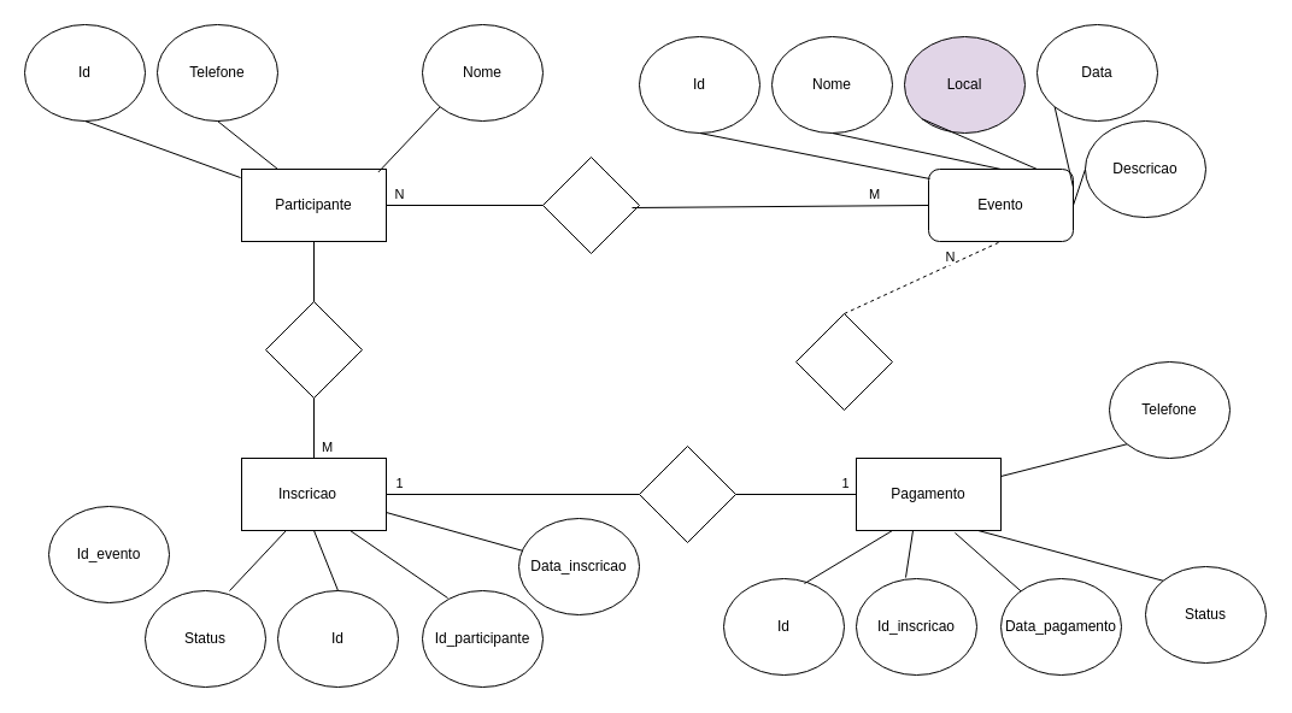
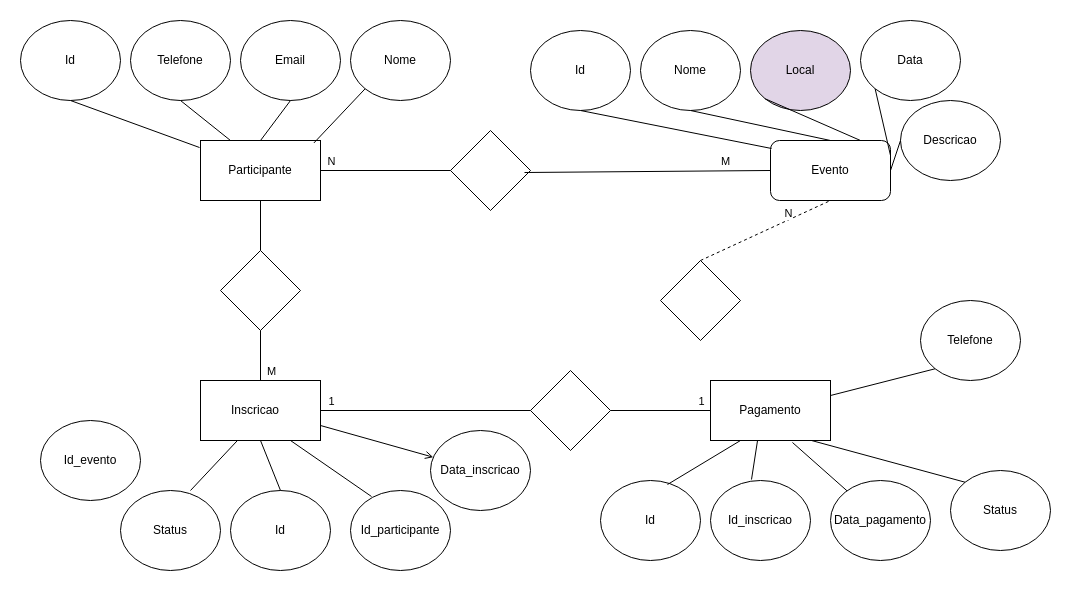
  <mxCell id="0" />
  <mxCell id="1" parent="0" />
  <mxCell id="2" value="Participante" style="whiteSpace=wrap;html=1;rounded=0;" vertex="1" parent="1"><mxGeometry x="200" y="140" width="120" height="60" as="geometry" /></mxCell>
  <mxCell id="3" value="Id" style="ellipse;whiteSpace=wrap;html=1;" vertex="1" parent="1"><mxGeometry x="20" y="20" width="100" height="80" as="geometry" /></mxCell>
  <mxCell id="4" value="" style="endArrow=none;html=1;exitX=-0.008;exitY=0.117;exitDx=0;exitDy=0;exitPerimeter=0;entryX=0.5;entryY=1;entryDx=0;entryDy=0;" edge="1" parent="1" source="2" target="3"><mxGeometry width="50" height="50" relative="1" as="geometry"><mxPoint x="230" y="130" as="sourcePoint" /><mxPoint x="280" y="80" as="targetPoint" /></mxGeometry></mxCell>
  <mxCell id="5" value="Telefone" style="ellipse;whiteSpace=wrap;html=1;" vertex="1" parent="1"><mxGeometry x="130" y="20" width="100" height="80" as="geometry" /></mxCell>
+ <mxCell id="6" value="Email" style="ellipse;whiteSpace=wrap;html=1;" vertex="1" parent="1"><mxGeometry x="240" y="20" width="100" height="80" as="geometry" /></mxCell>
  <mxCell id="7" value="Nome" style="ellipse;whiteSpace=wrap;html=1;" vertex="1" parent="1"><mxGeometry x="350" y="20" width="100" height="80" as="geometry" /></mxCell>
  <mxCell id="8" value="" style="endArrow=none;html=1;exitX=0.25;exitY=0;exitDx=0;exitDy=0;entryX=0.5;entryY=1;entryDx=0;entryDy=0;" edge="1" parent="1" source="2" target="5"><mxGeometry width="50" height="50" relative="1" as="geometry"><mxPoint x="259" y="137" as="sourcePoint" /><mxPoint x="130" y="90" as="targetPoint" /></mxGeometry></mxCell>
+ <mxCell id="9" value="" style="endArrow=none;html=1;exitX=0.5;exitY=0;exitDx=0;exitDy=0;entryX=0.5;entryY=1;entryDx=0;entryDy=0;" edge="1" parent="1" source="2" target="6"><mxGeometry width="50" height="50" relative="1" as="geometry"><mxPoint x="219" y="167" as="sourcePoint" /><mxPoint x="90" y="120" as="targetPoint" /></mxGeometry></mxCell>
  <mxCell id="10" value="" style="endArrow=none;html=1;exitX=0.945;exitY=0.041;exitDx=0;exitDy=0;entryX=0;entryY=1;entryDx=0;entryDy=0;exitPerimeter=0;" edge="1" parent="1" source="2" target="7"><mxGeometry width="50" height="50" relative="1" as="geometry"><mxPoint x="229" y="177" as="sourcePoint" /><mxPoint x="100" y="130" as="targetPoint" /></mxGeometry></mxCell>
  <mxCell id="11" value="" style="rhombus;whiteSpace=wrap;html=1;" vertex="1" parent="1"><mxGeometry x="450" y="130" width="80" height="80" as="geometry" /></mxCell>
  <mxCell id="12" value="" style="endArrow=none;html=1;exitX=1;exitY=0.5;exitDx=0;exitDy=0;entryX=0;entryY=0.5;entryDx=0;entryDy=0;" edge="1" parent="1" source="2" target="11"><mxGeometry width="50" height="50" relative="1" as="geometry"><mxPoint x="239" y="187" as="sourcePoint" /><mxPoint x="410" y="170" as="targetPoint" /></mxGeometry></mxCell>
  <mxCell id="13" value="N" style="edgeLabel;html=1;align=center;verticalAlign=middle;resizable=0;points=[];" vertex="1" connectable="0" parent="12"><mxGeometry x="-0.759" y="-1" relative="1" as="geometry"><mxPoint x="-6" y="-11" as="offset" /></mxGeometry></mxCell>
  <mxCell id="14" value="Evento" style="rounded=1;whiteSpace=wrap;html=1;" vertex="1" parent="1"><mxGeometry x="770" y="140" width="120" height="60" as="geometry" /></mxCell>
  <mxCell id="15" value="" style="endArrow=none;html=1;entryX=0.925;entryY=0.525;entryDx=0;entryDy=0;entryPerimeter=0;exitX=0;exitY=0.5;exitDx=0;exitDy=0;" edge="1" parent="1" source="14" target="11"><mxGeometry width="50" height="50" relative="1" as="geometry"><mxPoint x="580" y="150" as="sourcePoint" /><mxPoint x="460" y="180" as="targetPoint" /></mxGeometry></mxCell>
  <mxCell id="16" value="M" style="edgeLabel;html=1;align=center;verticalAlign=middle;resizable=0;points=[];" vertex="1" connectable="0" parent="15"><mxGeometry x="-0.606" y="-3" relative="1" as="geometry"><mxPoint x="3" y="-7" as="offset" /></mxGeometry></mxCell>
  <mxCell id="17" value="Id" style="ellipse;whiteSpace=wrap;html=1;" vertex="1" parent="1"><mxGeometry x="530" y="30" width="100" height="80" as="geometry" /></mxCell>
  <mxCell id="18" value="Nome" style="ellipse;whiteSpace=wrap;html=1;" vertex="1" parent="1"><mxGeometry x="640" y="30" width="100" height="80" as="geometry" /></mxCell>
  <mxCell id="19" value="" style="endArrow=none;html=1;exitX=0.008;exitY=0.133;exitDx=0;exitDy=0;entryX=0.5;entryY=1;entryDx=0;entryDy=0;exitPerimeter=0;" edge="1" parent="1" source="14" target="17"><mxGeometry width="50" height="50" relative="1" as="geometry"><mxPoint x="570" y="130" as="sourcePoint" /><mxPoint x="620" y="80" as="targetPoint" /></mxGeometry></mxCell>
  <mxCell id="20" value="" style="endArrow=none;html=1;exitX=0.5;exitY=0;exitDx=0;exitDy=0;entryX=0.5;entryY=1;entryDx=0;entryDy=0;" edge="1" parent="1" source="14" target="18"><mxGeometry width="50" height="50" relative="1" as="geometry"><mxPoint x="650" y="150" as="sourcePoint" /><mxPoint x="610" y="110" as="targetPoint" /></mxGeometry></mxCell>
  <mxCell id="21" value="Local" style="ellipse;whiteSpace=wrap;html=1;fillColor=#e1d5e7;" vertex="1" parent="1"><mxGeometry x="750" y="30" width="100" height="80" as="geometry" /></mxCell>
  <mxCell id="22" value="Data" style="ellipse;whiteSpace=wrap;html=1;" vertex="1" parent="1"><mxGeometry x="860" y="20" width="100" height="80" as="geometry" /></mxCell>
  <mxCell id="23" value="Descricao" style="ellipse;whiteSpace=wrap;html=1;" vertex="1" parent="1"><mxGeometry x="900" y="100" width="100" height="80" as="geometry" /></mxCell>
  <mxCell id="24" value="" style="endArrow=none;html=1;exitX=0.75;exitY=0;exitDx=0;exitDy=0;entryX=0;entryY=1;entryDx=0;entryDy=0;" edge="1" parent="1" source="14" target="21"><mxGeometry width="50" height="50" relative="1" as="geometry"><mxPoint x="710" y="150" as="sourcePoint" /><mxPoint x="700" y="120" as="targetPoint" /></mxGeometry></mxCell>
  <mxCell id="25" value="" style="endArrow=none;html=1;exitX=1;exitY=0.25;exitDx=0;exitDy=0;entryX=0;entryY=1;entryDx=0;entryDy=0;" edge="1" parent="1" source="14" target="22"><mxGeometry width="50" height="50" relative="1" as="geometry"><mxPoint x="720" y="160" as="sourcePoint" /><mxPoint x="710" y="130" as="targetPoint" /></mxGeometry></mxCell>
  <mxCell id="26" value="" style="endArrow=none;html=1;exitX=1;exitY=0.5;exitDx=0;exitDy=0;entryX=0;entryY=0.5;entryDx=0;entryDy=0;" edge="1" parent="1" source="14" target="23"><mxGeometry width="50" height="50" relative="1" as="geometry"><mxPoint x="730" y="170" as="sourcePoint" /><mxPoint x="890" y="150" as="targetPoint" /></mxGeometry></mxCell>
  <mxCell id="27" value="" style="endArrow=none;dashed=1;html=1;entryX=0.5;entryY=1;entryDx=0;entryDy=0;" edge="1" parent="1" target="14"><mxGeometry width="50" height="50" relative="1" as="geometry"><mxPoint x="700" y="260" as="sourcePoint" /><mxPoint x="800" y="200" as="targetPoint" /></mxGeometry></mxCell>
  <mxCell id="28" value="N" style="edgeLabel;html=1;align=center;verticalAlign=middle;resizable=0;points=[];" vertex="1" connectable="0" parent="27"><mxGeometry x="0.522" y="-2" relative="1" as="geometry"><mxPoint x="-12" y="-4" as="offset" /></mxGeometry></mxCell>
  <mxCell id="29" value="" style="rhombus;whiteSpace=wrap;html=1;" vertex="1" parent="1"><mxGeometry x="660" y="260" width="80" height="80" as="geometry" /></mxCell>
  <mxCell id="30" value="" style="rhombus;whiteSpace=wrap;html=1;" vertex="1" parent="1"><mxGeometry x="220" y="250" width="80" height="80" as="geometry" /></mxCell>
  <mxCell id="31" value="Inscricao&amp;nbsp; &amp;nbsp;" style="rounded=0;whiteSpace=wrap;html=1;align=center;" vertex="1" parent="1"><mxGeometry x="200" y="380" width="120" height="60" as="geometry" /></mxCell>
  <mxCell id="32" value="" style="endArrow=none;html=1;exitX=0.5;exitY=0;exitDx=0;exitDy=0;entryX=0.5;entryY=1;entryDx=0;entryDy=0;" edge="1" parent="1" source="30" target="2"><mxGeometry width="50" height="50" relative="1" as="geometry"><mxPoint x="300" y="260" as="sourcePoint" /><mxPoint x="350" y="210" as="targetPoint" /></mxGeometry></mxCell>
  <mxCell id="33" value="" style="endArrow=none;html=1;exitX=0.5;exitY=0;exitDx=0;exitDy=0;" edge="1" parent="1" source="31"><mxGeometry width="50" height="50" relative="1" as="geometry"><mxPoint x="300" y="420" as="sourcePoint" /><mxPoint x="260" y="330" as="targetPoint" /></mxGeometry></mxCell>
  <mxCell id="34" value="M" style="edgeLabel;html=1;align=center;verticalAlign=middle;resizable=0;points=[];" vertex="1" connectable="0" parent="33"><mxGeometry x="-0.508" y="-2" relative="1" as="geometry"><mxPoint x="8" y="2" as="offset" /></mxGeometry></mxCell>
  <mxCell id="35" value="Id_evento" style="ellipse;whiteSpace=wrap;html=1;" vertex="1" parent="1"><mxGeometry x="40" y="420" width="100" height="80" as="geometry" /></mxCell>
  <mxCell id="36" value="Status" style="ellipse;whiteSpace=wrap;html=1;" vertex="1" parent="1"><mxGeometry x="120" y="490" width="100" height="80" as="geometry" /></mxCell>
  <mxCell id="37" value="Data_inscricao" style="ellipse;whiteSpace=wrap;html=1;" vertex="1" parent="1"><mxGeometry x="430" y="430" width="100" height="80" as="geometry" /></mxCell>
  <mxCell id="38" value="Id_participante" style="ellipse;whiteSpace=wrap;html=1;" vertex="1" parent="1"><mxGeometry x="350" y="490" width="100" height="80" as="geometry" /></mxCell>
  <mxCell id="39" value="Id" style="ellipse;whiteSpace=wrap;html=1;" vertex="1" parent="1"><mxGeometry x="230" y="490" width="100" height="80" as="geometry" /></mxCell>
  <mxCell id="40" value="" style="endArrow=none;html=1;exitX=0.5;exitY=0;exitDx=0;exitDy=0;entryX=0.5;entryY=1;entryDx=0;entryDy=0;" edge="1" parent="1" source="39" target="31"><mxGeometry width="50" height="50" relative="1" as="geometry"><mxPoint x="300" y="490" as="sourcePoint" /><mxPoint x="350" y="440" as="targetPoint" /></mxGeometry></mxCell>
  <mxCell id="41" value="" style="endArrow=none;html=1;exitX=0.7;exitY=0;exitDx=0;exitDy=0;exitPerimeter=0;entryX=0.308;entryY=1;entryDx=0;entryDy=0;entryPerimeter=0;" edge="1" parent="1" source="36" target="31"><mxGeometry width="50" height="50" relative="1" as="geometry"><mxPoint x="300" y="490" as="sourcePoint" /><mxPoint x="350" y="440" as="targetPoint" /></mxGeometry></mxCell>
  <mxCell id="42" value="" style="endArrow=none;html=1;exitX=0.21;exitY=0.075;exitDx=0;exitDy=0;exitPerimeter=0;entryX=0.75;entryY=1;entryDx=0;entryDy=0;" edge="1" parent="1" source="38" target="31"><mxGeometry width="50" height="50" relative="1" as="geometry"><mxPoint x="300" y="490" as="sourcePoint" /><mxPoint x="350" y="440" as="targetPoint" /></mxGeometry></mxCell>
- <mxCell id="43" value="" style="endArrow=none;html=1;exitX=1;exitY=0.75;exitDx=0;exitDy=0;" edge="1" parent="1" source="31" target="37"><mxGeometry width="50" height="50" relative="1" as="geometry"><mxPoint x="300" y="490" as="sourcePoint" /><mxPoint x="350" y="440" as="targetPoint" /></mxGeometry></mxCell>
+ <mxCell id="43" value="" style="endArrow=open;html=1;exitX=1;exitY=0.75;exitDx=0;exitDy=0;" edge="1" parent="1" source="31" target="37"><mxGeometry width="50" height="50" relative="1" as="geometry"><mxPoint x="300" y="490" as="sourcePoint" /><mxPoint x="350" y="440" as="targetPoint" /></mxGeometry></mxCell>
  <mxCell id="44" value="" style="rhombus;whiteSpace=wrap;html=1;" vertex="1" parent="1"><mxGeometry x="530" y="370" width="80" height="80" as="geometry" /></mxCell>
  <mxCell id="45" value="" style="endArrow=none;html=1;exitX=1;exitY=0.5;exitDx=0;exitDy=0;" edge="1" parent="1" source="31" target="44"><mxGeometry width="50" height="50" relative="1" as="geometry"><mxPoint x="450" y="430" as="sourcePoint" /><mxPoint x="500" y="380" as="targetPoint" /></mxGeometry></mxCell>
  <mxCell id="46" value="1" style="edgeLabel;html=1;align=center;verticalAlign=middle;resizable=0;points=[];" vertex="1" connectable="0" parent="45"><mxGeometry x="-0.879" y="1" relative="1" as="geometry"><mxPoint x="-3" y="-9" as="offset" /></mxGeometry></mxCell>
  <mxCell id="47" value="Pagamento" style="rounded=0;whiteSpace=wrap;html=1;" vertex="1" parent="1"><mxGeometry x="710" y="380" width="120" height="60" as="geometry" /></mxCell>
  <mxCell id="48" value="Id" style="ellipse;whiteSpace=wrap;html=1;" vertex="1" parent="1"><mxGeometry x="600" y="480" width="100" height="80" as="geometry" /></mxCell>
  <mxCell id="49" value="Data_pagamento" style="ellipse;whiteSpace=wrap;html=1;" vertex="1" parent="1"><mxGeometry x="830" y="480" width="100" height="80" as="geometry" /></mxCell>
  <mxCell id="50" value="Telefone" style="ellipse;whiteSpace=wrap;html=1;" vertex="1" parent="1"><mxGeometry x="920" y="300" width="100" height="80" as="geometry" /></mxCell>
  <mxCell id="51" value="Status" style="ellipse;whiteSpace=wrap;html=1;" vertex="1" parent="1"><mxGeometry x="950" y="470" width="100" height="80" as="geometry" /></mxCell>
  <mxCell id="52" value="" style="endArrow=none;html=1;exitX=0.67;exitY=0.05;exitDx=0;exitDy=0;exitPerimeter=0;entryX=0.25;entryY=1;entryDx=0;entryDy=0;" edge="1" parent="1" source="48" target="47"><mxGeometry width="50" height="50" relative="1" as="geometry"><mxPoint x="760" y="540" as="sourcePoint" /><mxPoint x="810" y="490" as="targetPoint" /></mxGeometry></mxCell>
  <mxCell id="53" value="" style="endArrow=none;html=1;exitX=0.41;exitY=-0.012;exitDx=0;exitDy=0;exitPerimeter=0;entryX=0.392;entryY=1;entryDx=0;entryDy=0;entryPerimeter=0;" edge="1" parent="1" source="57" target="47"><mxGeometry width="50" height="50" relative="1" as="geometry"><mxPoint x="717" y="504" as="sourcePoint" /><mxPoint x="750" y="450" as="targetPoint" /></mxGeometry></mxCell>
  <mxCell id="54" value="" style="endArrow=none;html=1;entryX=0.683;entryY=1.033;entryDx=0;entryDy=0;entryPerimeter=0;" edge="1" parent="1" source="49" target="47"><mxGeometry width="50" height="50" relative="1" as="geometry"><mxPoint x="727" y="514" as="sourcePoint" /><mxPoint x="760" y="460" as="targetPoint" /></mxGeometry></mxCell>
  <mxCell id="55" value="" style="endArrow=none;html=1;entryX=0.842;entryY=1;entryDx=0;entryDy=0;entryPerimeter=0;exitX=0;exitY=0;exitDx=0;exitDy=0;" edge="1" parent="1" source="51" target="47"><mxGeometry width="50" height="50" relative="1" as="geometry"><mxPoint x="910" y="470" as="sourcePoint" /><mxPoint x="770" y="470" as="targetPoint" /></mxGeometry></mxCell>
  <mxCell id="56" value="" style="endArrow=none;html=1;exitX=0.67;exitY=0.05;exitDx=0;exitDy=0;exitPerimeter=0;entryX=0.25;entryY=1;entryDx=0;entryDy=0;" edge="1" parent="1" target="57"><mxGeometry width="50" height="50" relative="1" as="geometry"><mxPoint x="747" y="534" as="sourcePoint" /><mxPoint x="780" y="480" as="targetPoint" /></mxGeometry></mxCell>
  <mxCell id="57" value="Id_inscricao" style="ellipse;whiteSpace=wrap;html=1;" vertex="1" parent="1"><mxGeometry x="710" y="480" width="100" height="80" as="geometry" /></mxCell>
  <mxCell id="58" value="" style="endArrow=none;html=1;entryX=1;entryY=0.25;entryDx=0;entryDy=0;exitX=0;exitY=1;exitDx=0;exitDy=0;" edge="1" parent="1" source="50" target="47"><mxGeometry width="50" height="50" relative="1" as="geometry"><mxPoint x="970" y="430" as="sourcePoint" /><mxPoint x="840" y="420" as="targetPoint" /></mxGeometry></mxCell>
  <mxCell id="59" value="" style="endArrow=none;html=1;exitX=1;exitY=0.5;exitDx=0;exitDy=0;entryX=0;entryY=0.5;entryDx=0;entryDy=0;" edge="1" parent="1" source="44" target="47"><mxGeometry width="50" height="50" relative="1" as="geometry"><mxPoint x="440" y="280" as="sourcePoint" /><mxPoint x="700" y="400" as="targetPoint" /></mxGeometry></mxCell>
  <mxCell id="60" value="1" style="edgeLabel;html=1;align=center;verticalAlign=middle;resizable=0;points=[];" vertex="1" connectable="0" parent="59"><mxGeometry x="0.688" y="2" relative="1" as="geometry"><mxPoint x="6" y="-8" as="offset" /></mxGeometry></mxCell>
